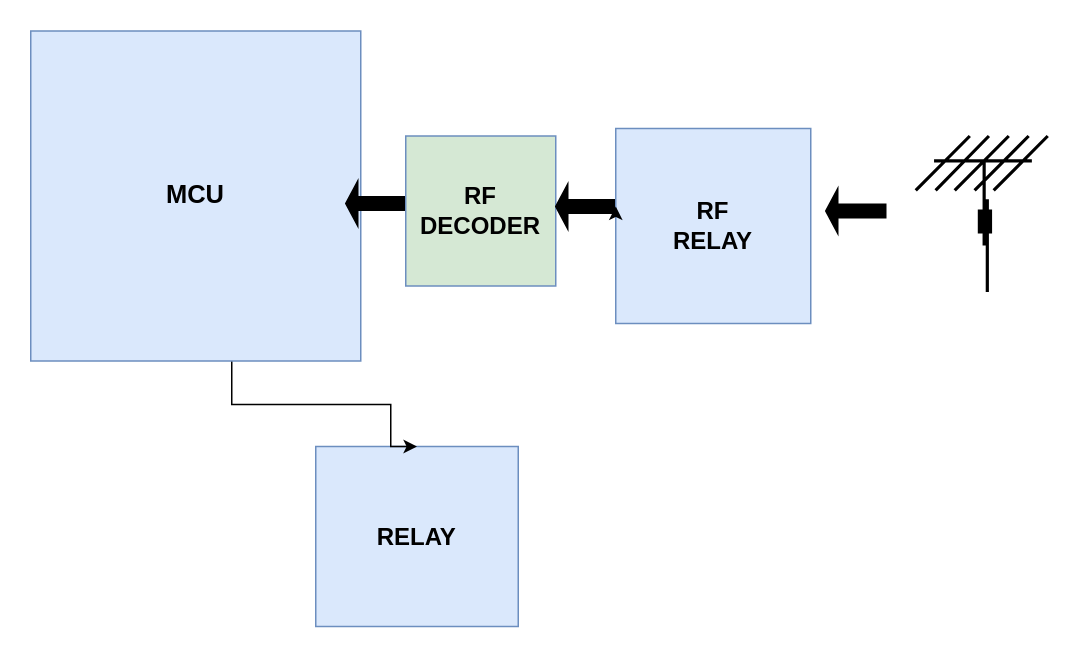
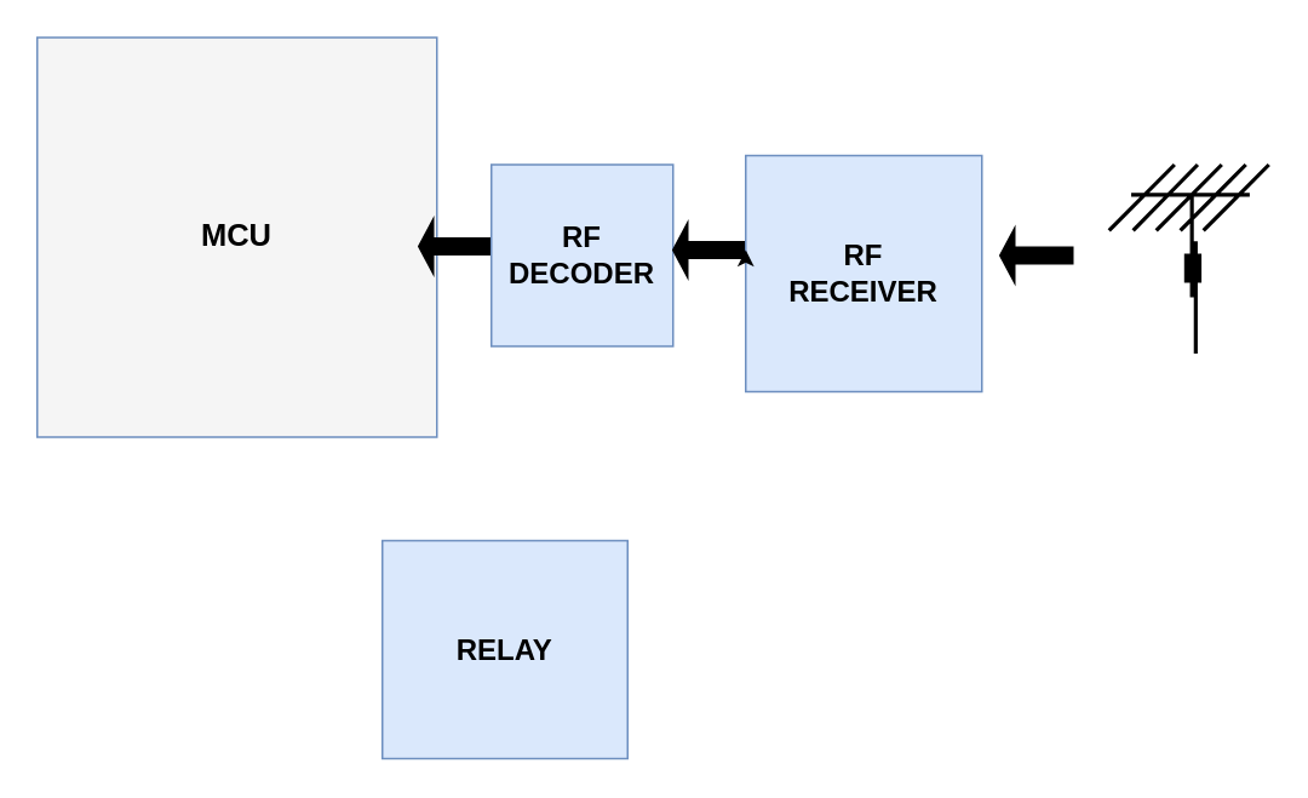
  <mxCell id="0" />
  <mxCell id="1" parent="0" />
  <mxCell id="2" value="&lt;span style=&quot;font-size: 16px&quot;&gt;&lt;b&gt;RELAY&lt;/b&gt;&lt;/span&gt;" style="whiteSpace=wrap;html=1;aspect=fixed;fillColor=#dae8fc;strokeColor=#6c8ebf;" parent="1" vertex="1"><mxGeometry x="210" y="297" width="135" height="120" as="geometry" /></mxCell>
- <mxCell id="3" style="edgeStyle=orthogonalEdgeStyle;rounded=0;orthogonalLoop=1;jettySize=auto;html=1;entryX=0.5;entryY=0;entryDx=0;entryDy=0;" edge="1" parent="1" source="4" target="2"><mxGeometry relative="1" as="geometry"><Array as="points"><mxPoint x="154" y="269" /><mxPoint x="260" y="269" /></Array></mxGeometry></mxCell>
- <mxCell id="4" value="&lt;font style=&quot;font-size: 17px&quot;&gt;&lt;b&gt;MCU&lt;/b&gt;&lt;/font&gt;" style="whiteSpace=wrap;html=1;aspect=fixed;fillColor=#dae8fc;strokeColor=#6c8ebf;" parent="1" vertex="1"><mxGeometry x="20" y="20" width="220" height="220" as="geometry" /></mxCell>
+ <mxCell id="4" value="&lt;font style=&quot;font-size: 17px&quot;&gt;&lt;b&gt;MCU&lt;/b&gt;&lt;/font&gt;" style="whiteSpace=wrap;html=1;aspect=fixed;fillColor=#f5f5f5;strokeColor=#6c8ebf;" parent="1" vertex="1"><mxGeometry x="20" y="20" width="220" height="220" as="geometry" /></mxCell>
  <mxCell id="5" value="" style="shape=singleArrow;whiteSpace=wrap;html=1;fillColor=#000000;flipV=0;flipH=1;" parent="1" vertex="1"><mxGeometry x="230" y="120" width="40" height="30" as="geometry" /></mxCell>
- <mxCell id="6" value="&lt;span style=&quot;font-size: 16px&quot;&gt;&lt;b&gt;RF&lt;br&gt;DECODER&lt;br&gt;&lt;/b&gt;&lt;/span&gt;" style="whiteSpace=wrap;html=1;aspect=fixed;fillColor=#d5e8d4;strokeColor=#6c8ebf;" parent="1" vertex="1"><mxGeometry x="270" y="90" width="100" height="100" as="geometry" /></mxCell>
+ <mxCell id="6" value="&lt;span style=&quot;font-size: 16px&quot;&gt;&lt;b&gt;RF&lt;br&gt;DECODER&lt;br&gt;&lt;/b&gt;&lt;/span&gt;" style="whiteSpace=wrap;html=1;aspect=fixed;fillColor=#dae8fc;strokeColor=#6c8ebf;" parent="1" vertex="1"><mxGeometry x="270" y="90" width="100" height="100" as="geometry" /></mxCell>
  <mxCell id="7" value="" style="shape=singleArrow;whiteSpace=wrap;html=1;fillColor=#000000;flipV=1;flipH=1;" parent="1" vertex="1"><mxGeometry x="370" y="122" width="40" height="30" as="geometry" /></mxCell>
- <mxCell id="8" value="&lt;span style=&quot;font-size: 16px&quot;&gt;&lt;b&gt;RF&lt;br&gt;RELAY&lt;br&gt;&lt;/b&gt;&lt;/span&gt;" style="whiteSpace=wrap;html=1;aspect=fixed;fillColor=#dae8fc;strokeColor=#6c8ebf;" parent="1" vertex="1"><mxGeometry x="410" y="85" width="130" height="130" as="geometry" /></mxCell>
+ <mxCell id="8" value="&lt;span style=&quot;font-size: 16px&quot;&gt;&lt;b&gt;RF&lt;br&gt;RECEIVER&lt;br&gt;&lt;/b&gt;&lt;/span&gt;" style="whiteSpace=wrap;html=1;aspect=fixed;fillColor=#dae8fc;strokeColor=#6c8ebf;" parent="1" vertex="1"><mxGeometry x="410" y="85" width="130" height="130" as="geometry" /></mxCell>
  <mxCell id="9" value="" style="shape=singleArrow;whiteSpace=wrap;html=1;fillColor=#000000;flipV=0;flipH=1;" parent="1" vertex="1"><mxGeometry x="550" y="125" width="40" height="30" as="geometry" /></mxCell>
  <mxCell id="10" value="" style="shape=mxgraph.cisco.wireless.antenna;html=1;dashed=0;fillColor=#036897;strokeColor=#ffffff;strokeWidth=2;verticalLabelPosition=bottom;verticalAlign=top" parent="1" vertex="1"><mxGeometry x="610" y="90" width="88" height="104" as="geometry" /></mxCell>
  <mxCell id="11" style="edgeStyle=orthogonalEdgeStyle;rounded=0;orthogonalLoop=1;jettySize=auto;html=1;exitX=0;exitY=0;exitDx=16;exitDy=10.5;exitPerimeter=0;entryX=0;entryY=0.5;entryDx=0;entryDy=0;entryPerimeter=0;" parent="1" source="7" target="7" edge="1"><mxGeometry relative="1" as="geometry" /></mxCell>
